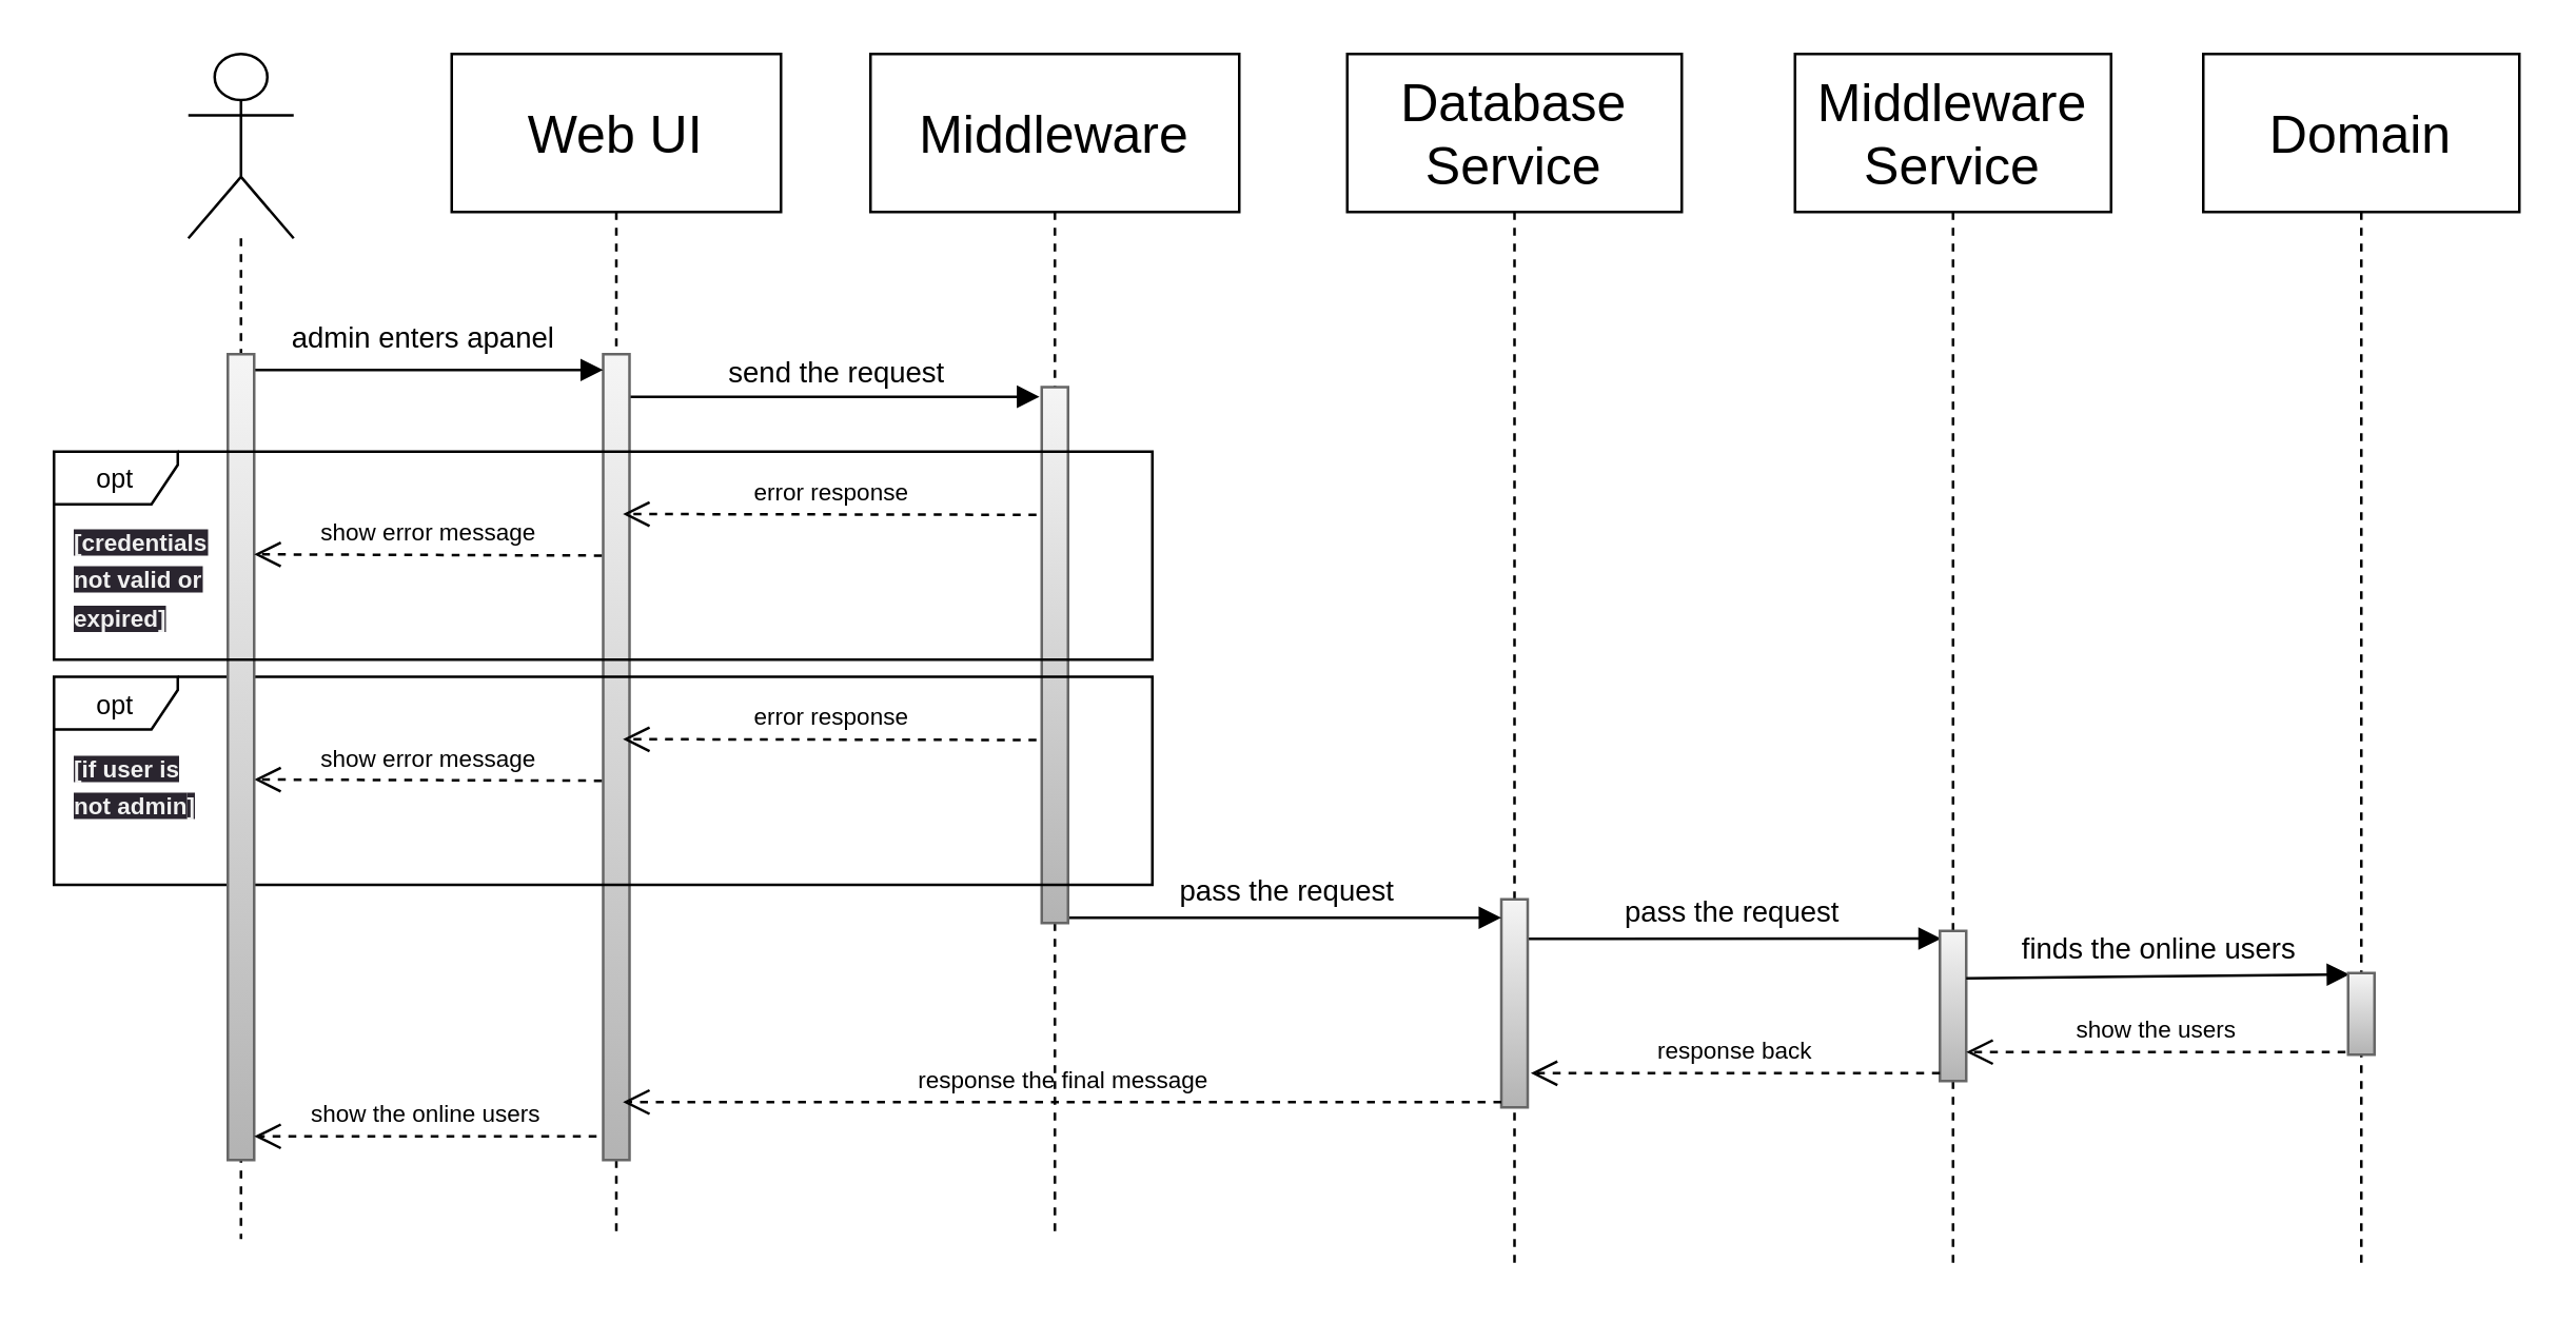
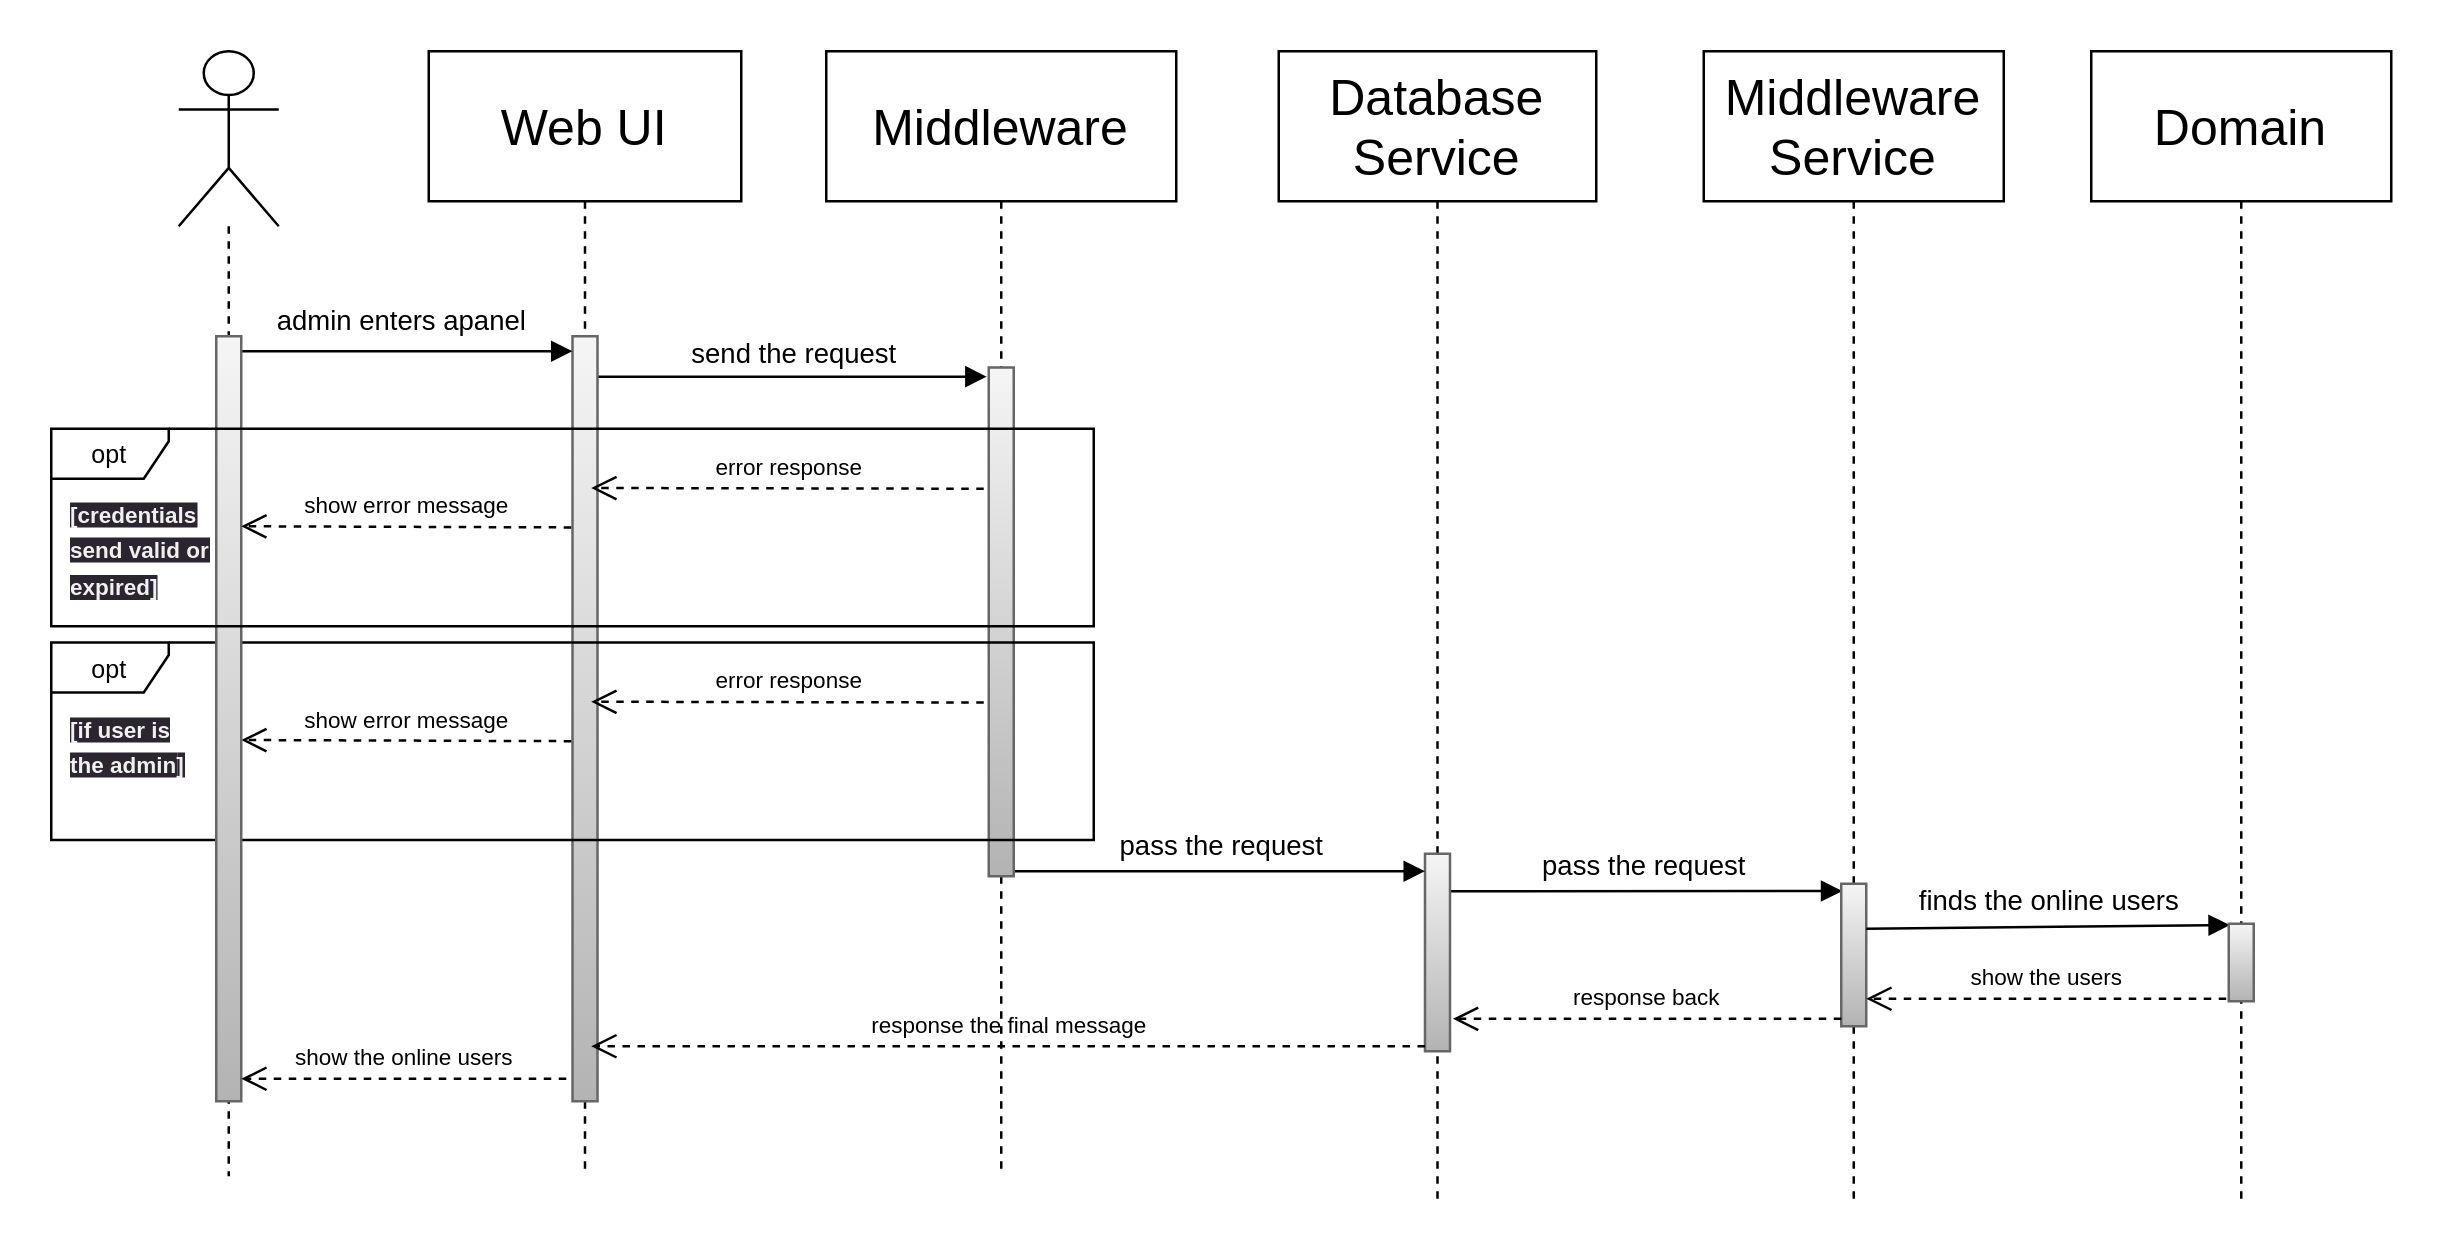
  <mxCell id="0" />
  <mxCell id="1" parent="0" />
  <mxCell id="2" value="" style="shape=umlLifeline;participant=umlActor;perimeter=lifelinePerimeter;whiteSpace=wrap;html=1;container=1;collapsible=0;recursiveResize=0;verticalAlign=top;spacingTop=36;outlineConnect=0;size=70;" vertex="1" parent="1"><mxGeometry x="71" y="20" width="40" height="450" as="geometry" /></mxCell>
  <mxCell id="3" value="&lt;font style=&quot;font-size: 20px;&quot;&gt;Web UI&lt;/font&gt;" style="shape=umlLifeline;perimeter=lifelinePerimeter;whiteSpace=wrap;html=1;container=1;collapsible=0;recursiveResize=0;outlineConnect=0;size=60;" vertex="1" parent="1"><mxGeometry x="171" y="20" width="125" height="450" as="geometry" /></mxCell>
  <mxCell id="4" value="send the request" style="html=1;verticalAlign=bottom;endArrow=block;entryX=-0.084;entryY=0.029;entryDx=0;entryDy=0;entryPerimeter=0;labelBackgroundColor=none;" edge="1" parent="3" source="5"><mxGeometry width="80" relative="1" as="geometry"><mxPoint x="60" y="130" as="sourcePoint" /><mxPoint x="223.16" y="130.15" as="targetPoint" /></mxGeometry></mxCell>
  <mxCell id="5" value="" style="html=1;points=[];perimeter=orthogonalPerimeter;verticalAlign=middle;fillStyle=auto;rounded=0;glass=0;shadow=0;fillColor=#f5f5f5;gradientColor=#b3b3b3;strokeColor=#666666;" vertex="1" parent="3"><mxGeometry x="57.5" y="114" width="10" height="306" as="geometry" /></mxCell>
  <mxCell id="6" value="&lt;font style=&quot;&quot;&gt;&lt;font style=&quot;font-size: 20px;&quot;&gt;Middleware&lt;/font&gt;&lt;br&gt;&lt;/font&gt;" style="shape=umlLifeline;perimeter=lifelinePerimeter;whiteSpace=wrap;html=1;container=1;collapsible=0;recursiveResize=0;outlineConnect=0;size=60;" vertex="1" parent="1"><mxGeometry x="330" y="20" width="140" height="450" as="geometry" /></mxCell>
  <mxCell id="7" value="" style="html=1;points=[];perimeter=orthogonalPerimeter;fontSize=11;fillColor=#f5f5f5;gradientColor=#b3b3b3;strokeColor=#666666;" vertex="1" parent="6"><mxGeometry x="65" y="126.5" width="10" height="203.5" as="geometry" /></mxCell>
  <mxCell id="8" value="opt" style="shape=umlFrame;whiteSpace=wrap;html=1;fontSize=10;width=47;height=20;" vertex="1" parent="6"><mxGeometry x="-310" y="236.5" width="417" height="79" as="geometry" /></mxCell>
  <mxCell id="9" value="error response" style="html=1;verticalAlign=bottom;endArrow=open;dashed=1;endSize=8;labelBackgroundColor=none;fontSize=9;entryX=0.518;entryY=0.3;entryDx=0;entryDy=0;entryPerimeter=0;" edge="1" parent="6" target="8"><mxGeometry relative="1" as="geometry"><mxPoint x="63" y="260.5" as="sourcePoint" /><mxPoint x="-67.0" y="260.504" as="targetPoint" /></mxGeometry></mxCell>
  <mxCell id="10" value="show error message" style="html=1;verticalAlign=bottom;endArrow=open;dashed=1;endSize=8;labelBackgroundColor=none;fontSize=9;" edge="1" parent="6"><mxGeometry relative="1" as="geometry"><mxPoint x="-102.01" y="275.97" as="sourcePoint" /><mxPoint x="-234" y="275.5" as="targetPoint" /></mxGeometry></mxCell>
- <mxCell id="11" value="&lt;span style=&quot;border-color: rgb(0, 0, 0); color: rgb(240, 240, 240); font-family: Helvetica; font-style: normal; font-variant-ligatures: normal; font-variant-caps: normal; letter-spacing: normal; orphans: 2; text-indent: 0px; text-transform: none; widows: 2; word-spacing: 0px; -webkit-text-stroke-width: 0px; text-decoration-thickness: initial; text-decoration-style: initial; text-decoration-color: initial; font-size: 9px; font-weight: 700; text-align: center; background-color: rgb(42, 37, 47); float: none; display: inline !important;&quot;&gt;[if user is&lt;br&gt;not admin&lt;/span&gt;&lt;span style=&quot;border-color: rgb(0, 0, 0); color: rgb(240, 240, 240); font-family: Helvetica; font-style: normal; font-variant-ligatures: normal; font-variant-caps: normal; letter-spacing: normal; orphans: 2; text-indent: 0px; text-transform: none; widows: 2; word-spacing: 0px; -webkit-text-stroke-width: 0px; text-decoration-thickness: initial; text-decoration-style: initial; text-decoration-color: initial; font-size: 9px; font-weight: 700; text-align: center; background-color: rgb(42, 37, 47); float: none; display: inline !important;&quot;&gt;]&lt;/span&gt;" style="text;whiteSpace=wrap;html=1;" vertex="1" parent="6"><mxGeometry x="-304" y="256.5" width="60" height="40" as="geometry" /></mxCell>
+ <mxCell id="11" value="&lt;span style=&quot;border-color: rgb(0, 0, 0); color: rgb(240, 240, 240); font-family: Helvetica; font-style: normal; font-variant-ligatures: normal; font-variant-caps: normal; letter-spacing: normal; orphans: 2; text-indent: 0px; text-transform: none; widows: 2; word-spacing: 0px; -webkit-text-stroke-width: 0px; text-decoration-thickness: initial; text-decoration-style: initial; text-decoration-color: initial; font-size: 9px; font-weight: 700; text-align: center; background-color: rgb(42, 37, 47); float: none; display: inline !important;&quot;&gt;[if user is&lt;br&gt;the admin&lt;/span&gt;&lt;span style=&quot;border-color: rgb(0, 0, 0); color: rgb(240, 240, 240); font-family: Helvetica; font-style: normal; font-variant-ligatures: normal; font-variant-caps: normal; letter-spacing: normal; orphans: 2; text-indent: 0px; text-transform: none; widows: 2; word-spacing: 0px; -webkit-text-stroke-width: 0px; text-decoration-thickness: initial; text-decoration-style: initial; text-decoration-color: initial; font-size: 9px; font-weight: 700; text-align: center; background-color: rgb(42, 37, 47); float: none; display: inline !important;&quot;&gt;]&lt;/span&gt;" style="text;whiteSpace=wrap;html=1;" vertex="1" parent="6"><mxGeometry x="-304" y="256.5" width="60" height="40" as="geometry" /></mxCell>
  <mxCell id="12" value="&lt;span style=&quot;font-size: 20px;&quot;&gt;Middleware&lt;br&gt;Service&lt;br&gt;&lt;/span&gt;" style="shape=umlLifeline;perimeter=lifelinePerimeter;whiteSpace=wrap;html=1;container=1;collapsible=0;recursiveResize=0;outlineConnect=0;size=60;" vertex="1" parent="1"><mxGeometry x="681" y="20" width="120" height="460" as="geometry" /></mxCell>
  <mxCell id="13" value="&lt;font style=&quot;font-size: 11px;&quot;&gt;pass the request&lt;br&gt;&lt;/font&gt;" style="html=1;verticalAlign=bottom;endArrow=block;fontSize=14;labelBackgroundColor=none;entryX=0.043;entryY=0.088;entryDx=0;entryDy=0;entryPerimeter=0;" edge="1" parent="12"><mxGeometry relative="1" as="geometry"><mxPoint x="-101.5" y="336" as="sourcePoint" /><mxPoint x="55.43" y="335.936" as="targetPoint" /></mxGeometry></mxCell>
  <mxCell id="14" value="" style="html=1;points=[];perimeter=orthogonalPerimeter;rounded=0;shadow=0;glass=0;sketch=0;fillStyle=auto;fontSize=14;fillColor=#f5f5f5;gradientColor=#b3b3b3;strokeColor=#666666;" vertex="1" parent="12"><mxGeometry x="55" y="333" width="10" height="57" as="geometry" /></mxCell>
  <mxCell id="15" value="&lt;font style=&quot;font-size: 11px;&quot;&gt;admin enters apanel&lt;br&gt;&lt;/font&gt;" style="html=1;verticalAlign=bottom;endArrow=block;fontSize=22;labelBackgroundColor=none;" edge="1" parent="1" target="5"><mxGeometry width="80" relative="1" as="geometry"><mxPoint x="91" y="140" as="sourcePoint" /><mxPoint x="221" y="140" as="targetPoint" /><Array as="points" /><mxPoint as="offset" /></mxGeometry></mxCell>
  <mxCell id="16" value="&lt;font style=&quot;font-size: 20px;&quot;&gt;Database Service&lt;/font&gt;" style="shape=umlLifeline;perimeter=lifelinePerimeter;whiteSpace=wrap;html=1;container=1;collapsible=0;recursiveResize=0;outlineConnect=0;size=60;" vertex="1" parent="1"><mxGeometry x="511" y="20" width="127" height="460" as="geometry" /></mxCell>
  <mxCell id="17" value="" style="html=1;points=[];perimeter=orthogonalPerimeter;rounded=0;shadow=0;glass=0;sketch=0;fillStyle=auto;fontSize=14;fillColor=#f5f5f5;gradientColor=#b3b3b3;strokeColor=#666666;" vertex="1" parent="16"><mxGeometry x="58.5" y="321" width="10" height="79" as="geometry" /></mxCell>
  <mxCell id="18" value="" style="html=1;points=[];perimeter=orthogonalPerimeter;fillColor=#f5f5f5;gradientColor=#b3b3b3;strokeColor=#666666;" vertex="1" parent="1"><mxGeometry x="86" y="134" width="10" height="306" as="geometry" /></mxCell>
  <mxCell id="19" value="&lt;span style=&quot;font-size: 20px;&quot;&gt;Domain&lt;br&gt;&lt;/span&gt;" style="shape=umlLifeline;perimeter=lifelinePerimeter;whiteSpace=wrap;html=1;container=1;collapsible=0;recursiveResize=0;outlineConnect=0;size=60;" vertex="1" parent="1"><mxGeometry x="836" y="20" width="120" height="460" as="geometry" /></mxCell>
  <mxCell id="20" value="&lt;font style=&quot;font-size: 11px;&quot;&gt;finds the online users&lt;br&gt;&lt;/font&gt;" style="html=1;verticalAlign=bottom;endArrow=block;fontSize=14;labelBackgroundColor=none;entryX=0.044;entryY=0.016;entryDx=0;entryDy=0;entryPerimeter=0;" edge="1" parent="19" target="21"><mxGeometry relative="1" as="geometry"><mxPoint x="-90" y="351" as="sourcePoint" /><mxPoint x="64" y="351" as="targetPoint" /></mxGeometry></mxCell>
  <mxCell id="21" value="" style="html=1;points=[];perimeter=orthogonalPerimeter;rounded=0;shadow=0;glass=0;sketch=0;fillStyle=auto;fontSize=14;fillColor=#f5f5f5;gradientColor=#b3b3b3;strokeColor=#666666;" vertex="1" parent="19"><mxGeometry x="55" y="349" width="10" height="31" as="geometry" /></mxCell>
  <mxCell id="22" value="show the users" style="html=1;verticalAlign=bottom;endArrow=open;dashed=1;endSize=8;labelBackgroundColor=none;fontSize=9;exitX=-0.1;exitY=0.968;exitDx=0;exitDy=0;exitPerimeter=0;" edge="1" parent="19" source="21"><mxGeometry relative="1" as="geometry"><mxPoint x="50" y="379" as="sourcePoint" /><mxPoint x="-90.0" y="379.004" as="targetPoint" /></mxGeometry></mxCell>
  <mxCell id="23" value="show the online users" style="html=1;verticalAlign=bottom;endArrow=open;dashed=1;endSize=8;labelBackgroundColor=none;fontSize=9;" edge="1" parent="1"><mxGeometry relative="1" as="geometry"><mxPoint x="226" y="431" as="sourcePoint" /><mxPoint x="96" y="431.004" as="targetPoint" /></mxGeometry></mxCell>
  <mxCell id="24" value="opt" style="shape=umlFrame;whiteSpace=wrap;html=1;fontSize=10;width=47;height=20;" vertex="1" parent="1"><mxGeometry x="20" y="171" width="417" height="79" as="geometry" /></mxCell>
  <mxCell id="25" value="error response" style="html=1;verticalAlign=bottom;endArrow=open;dashed=1;endSize=8;labelBackgroundColor=none;fontSize=9;entryX=0.518;entryY=0.3;entryDx=0;entryDy=0;entryPerimeter=0;" edge="1" parent="1" target="24"><mxGeometry relative="1" as="geometry"><mxPoint x="393" y="195" as="sourcePoint" /><mxPoint x="263" y="195.004" as="targetPoint" /></mxGeometry></mxCell>
  <mxCell id="26" value="show error message" style="html=1;verticalAlign=bottom;endArrow=open;dashed=1;endSize=8;labelBackgroundColor=none;fontSize=9;" edge="1" parent="1"><mxGeometry relative="1" as="geometry"><mxPoint x="227.99" y="210.47" as="sourcePoint" /><mxPoint x="96" y="210" as="targetPoint" /></mxGeometry></mxCell>
- <mxCell id="27" value="&lt;span style=&quot;border-color: rgb(0, 0, 0); color: rgb(240, 240, 240); font-family: Helvetica; font-style: normal; font-variant-ligatures: normal; font-variant-caps: normal; letter-spacing: normal; orphans: 2; text-indent: 0px; text-transform: none; widows: 2; word-spacing: 0px; -webkit-text-stroke-width: 0px; text-decoration-thickness: initial; text-decoration-style: initial; text-decoration-color: initial; font-size: 9px; font-weight: 700; text-align: center; background-color: rgb(42, 37, 47); float: none; display: inline !important;&quot;&gt;[credentials not valid or expired&lt;/span&gt;&lt;span style=&quot;border-color: rgb(0, 0, 0); color: rgb(240, 240, 240); font-family: Helvetica; font-style: normal; font-variant-ligatures: normal; font-variant-caps: normal; letter-spacing: normal; orphans: 2; text-indent: 0px; text-transform: none; widows: 2; word-spacing: 0px; -webkit-text-stroke-width: 0px; text-decoration-thickness: initial; text-decoration-style: initial; text-decoration-color: initial; font-size: 9px; font-weight: 700; text-align: center; background-color: rgb(42, 37, 47); float: none; display: inline !important;&quot;&gt;]&lt;/span&gt;" style="text;whiteSpace=wrap;html=1;" vertex="1" parent="1"><mxGeometry x="26" y="191" width="60" height="40" as="geometry" /></mxCell>
+ <mxCell id="27" value="&lt;span style=&quot;border-color: rgb(0, 0, 0); color: rgb(240, 240, 240); font-family: Helvetica; font-style: normal; font-variant-ligatures: normal; font-variant-caps: normal; letter-spacing: normal; orphans: 2; text-indent: 0px; text-transform: none; widows: 2; word-spacing: 0px; -webkit-text-stroke-width: 0px; text-decoration-thickness: initial; text-decoration-style: initial; text-decoration-color: initial; font-size: 9px; font-weight: 700; text-align: center; background-color: rgb(42, 37, 47); float: none; display: inline !important;&quot;&gt;[credentials send valid or expired&lt;/span&gt;&lt;span style=&quot;border-color: rgb(0, 0, 0); color: rgb(240, 240, 240); font-family: Helvetica; font-style: normal; font-variant-ligatures: normal; font-variant-caps: normal; letter-spacing: normal; orphans: 2; text-indent: 0px; text-transform: none; widows: 2; word-spacing: 0px; -webkit-text-stroke-width: 0px; text-decoration-thickness: initial; text-decoration-style: initial; text-decoration-color: initial; font-size: 9px; font-weight: 700; text-align: center; background-color: rgb(42, 37, 47); float: none; display: inline !important;&quot;&gt;]&lt;/span&gt;" style="text;whiteSpace=wrap;html=1;" vertex="1" parent="1"><mxGeometry x="26" y="191" width="60" height="40" as="geometry" /></mxCell>
  <mxCell id="28" value="&lt;font style=&quot;font-size: 11px;&quot;&gt;pass the request&lt;br&gt;&lt;/font&gt;" style="html=1;verticalAlign=bottom;endArrow=block;fontSize=14;labelBackgroundColor=none;" edge="1" parent="1"><mxGeometry relative="1" as="geometry"><mxPoint x="405.5" y="348" as="sourcePoint" /><mxPoint x="569.5" y="348" as="targetPoint" /></mxGeometry></mxCell>
  <mxCell id="29" value="response the final message" style="html=1;verticalAlign=bottom;endArrow=open;dashed=1;endSize=8;labelBackgroundColor=none;fontSize=9;exitX=-0.092;exitY=0.877;exitDx=0;exitDy=0;exitPerimeter=0;" edge="1" parent="1"><mxGeometry relative="1" as="geometry"><mxPoint x="569.5" y="418.004" as="sourcePoint" /><mxPoint x="236" y="418" as="targetPoint" /></mxGeometry></mxCell>
  <mxCell id="30" value="response back" style="html=1;verticalAlign=bottom;endArrow=open;dashed=1;endSize=8;labelBackgroundColor=none;fontSize=9;exitX=-0.1;exitY=0.968;exitDx=0;exitDy=0;exitPerimeter=0;entryX=1.117;entryY=0.986;entryDx=0;entryDy=0;entryPerimeter=0;" edge="1" parent="1"><mxGeometry relative="1" as="geometry"><mxPoint x="736" y="407.008" as="sourcePoint" /><mxPoint x="580.67" y="407.034" as="targetPoint" /></mxGeometry></mxCell>
